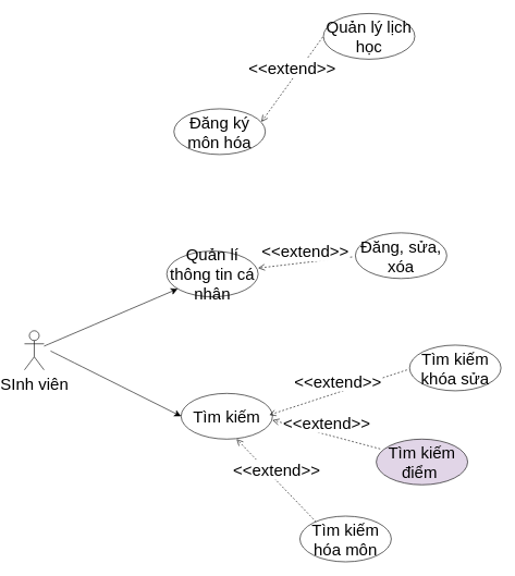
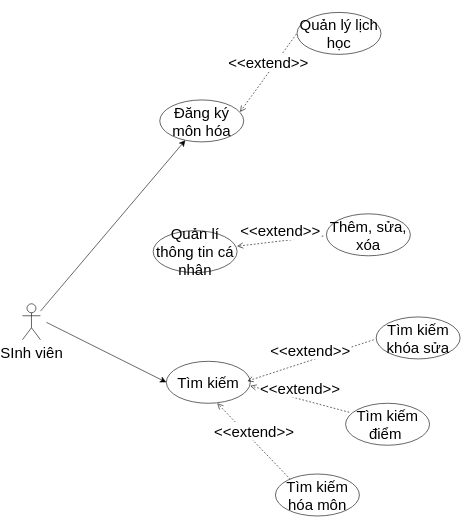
  <mxCell id="0" />
  <mxCell id="1" parent="0" />
- <mxCell id="2" style="edgeStyle=none;curved=1;rounded=0;orthogonalLoop=1;jettySize=auto;html=1;fontSize=12;startSize=8;endSize=8;" edge="1" parent="1" source="3" target="4"><mxGeometry relative="1" as="geometry"><mxPoint x="222.2" y="227.6" as="targetPoint" /></mxGeometry></mxCell>
+ <mxCell id="2" style="edgeStyle=none;curved=1;rounded=0;orthogonalLoop=1;jettySize=auto;html=1;fontSize=12;startSize=8;endSize=8;" edge="1" parent="1" source="3" target="15"><mxGeometry relative="1" as="geometry"><mxPoint x="222.2" y="227.6" as="targetPoint" /></mxGeometry></mxCell>
  <mxCell id="3" value="SInh viên" style="shape=umlActor;verticalLabelPosition=bottom;verticalAlign=top;html=1;fontSize=25;" vertex="1" parent="1"><mxGeometry x="20" y="506" width="30" height="60" as="geometry" /></mxCell>
  <mxCell id="4" value="Quản lí thông tin cá nhân" style="ellipse;whiteSpace=wrap;html=1;fontSize=25;" vertex="1" parent="1"><mxGeometry x="238" y="384" width="140" height="70" as="geometry" /></mxCell>
  <mxCell id="5" value="&amp;lt;&amp;lt;extend&amp;gt;&amp;gt;" style="html=1;verticalAlign=bottom;endArrow=open;dashed=1;endSize=8;curved=0;rounded=0;fontSize=25;entryX=0.5;entryY=1;entryDx=0;entryDy=0;" edge="1" parent="1"><mxGeometry relative="1" as="geometry"><mxPoint x="522" y="393" as="sourcePoint" /><mxPoint x="378" y="410" as="targetPoint" /></mxGeometry></mxCell>
- <mxCell id="6" value="Đăng, sửa, xóa" style="ellipse;whiteSpace=wrap;html=1;fontSize=25;" vertex="1" parent="1"><mxGeometry x="527" y="356" width="140" height="70" as="geometry" /></mxCell>
+ <mxCell id="6" value="Thêm, sửa, xóa" style="ellipse;whiteSpace=wrap;html=1;fontSize=25;" vertex="1" parent="1"><mxGeometry x="527" y="356" width="140" height="70" as="geometry" /></mxCell>
  <mxCell id="7" value="Tìm kiếm" style="ellipse;whiteSpace=wrap;html=1;fontSize=25;" vertex="1" parent="1"><mxGeometry x="260" y="602" width="140" height="70" as="geometry" /></mxCell>
  <mxCell id="8" style="edgeStyle=none;curved=1;rounded=0;orthogonalLoop=1;jettySize=auto;html=1;entryX=0;entryY=0.5;entryDx=0;entryDy=0;fontSize=25;startSize=8;endSize=8;" edge="1" parent="1" target="7"><mxGeometry relative="1" as="geometry"><mxPoint x="60" y="537" as="sourcePoint" /><mxPoint x="248" y="429" as="targetPoint" /></mxGeometry></mxCell>
  <mxCell id="9" value="&amp;lt;&amp;lt;extend&amp;gt;&amp;gt;" style="html=1;verticalAlign=bottom;endArrow=open;dashed=1;endSize=8;curved=0;rounded=0;fontSize=25;entryX=0.5;entryY=1;entryDx=0;entryDy=0;" edge="1" parent="1"><mxGeometry relative="1" as="geometry"><mxPoint x="606" y="566" as="sourcePoint" /><mxPoint x="395" y="635" as="targetPoint" /></mxGeometry></mxCell>
  <mxCell id="10" value="Tìm kiếm khóa sửa" style="ellipse;whiteSpace=wrap;html=1;fontSize=25;" vertex="1" parent="1"><mxGeometry x="610" y="528" width="140" height="70" as="geometry" /></mxCell>
  <mxCell id="11" value="&amp;lt;&amp;lt;extend&amp;gt;&amp;gt;" style="html=1;verticalAlign=bottom;endArrow=open;dashed=1;endSize=8;curved=0;rounded=0;fontSize=25;entryX=0.5;entryY=1;entryDx=0;entryDy=0;" edge="1" parent="1"><mxGeometry relative="1" as="geometry"><mxPoint x="565" y="687" as="sourcePoint" /><mxPoint x="400" y="643" as="targetPoint" /></mxGeometry></mxCell>
- <mxCell id="12" value="Tìm kiếm điểm&amp;nbsp;" style="ellipse;whiteSpace=wrap;html=1;fontSize=25;fillColor=#e1d5e7;" vertex="1" parent="1"><mxGeometry x="559" y="672" width="140" height="70" as="geometry" /></mxCell>
+ <mxCell id="12" value="Tìm kiếm điểm&amp;nbsp;" style="ellipse;whiteSpace=wrap;html=1;fontSize=25;" vertex="1" parent="1"><mxGeometry x="559" y="672" width="140" height="70" as="geometry" /></mxCell>
  <mxCell id="13" value="&amp;lt;&amp;lt;extend&amp;gt;&amp;gt;" style="html=1;verticalAlign=bottom;endArrow=open;dashed=1;endSize=8;curved=0;rounded=0;fontSize=25;entryX=0.5;entryY=1;entryDx=0;entryDy=0;" edge="1" parent="1"><mxGeometry relative="1" as="geometry"><mxPoint x="467" y="799" as="sourcePoint" /><mxPoint x="345" y="672" as="targetPoint" /></mxGeometry></mxCell>
  <mxCell id="14" value="Tìm kiếm hóa môn" style="ellipse;whiteSpace=wrap;html=1;fontSize=25;" vertex="1" parent="1"><mxGeometry x="442" y="790" width="140" height="70" as="geometry" /></mxCell>
  <mxCell id="15" value="Đăng ký môn hóa" style="ellipse;whiteSpace=wrap;html=1;fontSize=25;" vertex="1" parent="1"><mxGeometry x="249" y="166" width="140" height="70" as="geometry" /></mxCell>
  <mxCell id="16" value="&amp;lt;&amp;lt;extend&amp;gt;&amp;gt;" style="html=1;verticalAlign=bottom;endArrow=open;dashed=1;endSize=8;curved=0;rounded=0;fontSize=25;entryX=0.5;entryY=1;entryDx=0;entryDy=0;" edge="1" parent="1"><mxGeometry relative="1" as="geometry"><mxPoint x="477" y="56" as="sourcePoint" /><mxPoint x="383" y="186" as="targetPoint" /></mxGeometry></mxCell>
  <mxCell id="17" value="Quản lý lịch học" style="ellipse;whiteSpace=wrap;html=1;fontSize=25;" vertex="1" parent="1"><mxGeometry x="478" y="20" width="140" height="70" as="geometry" /></mxCell>
